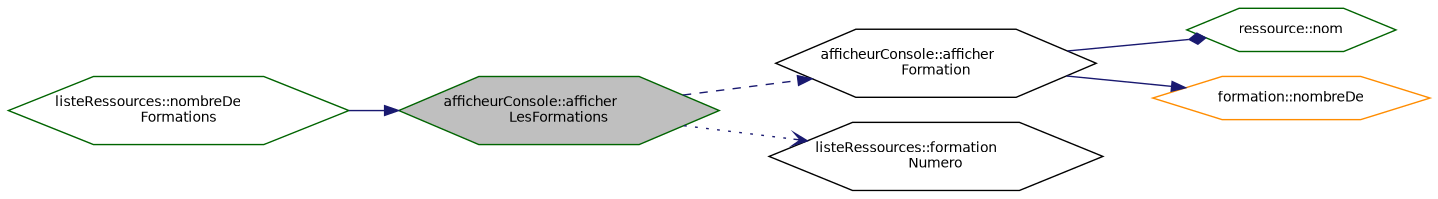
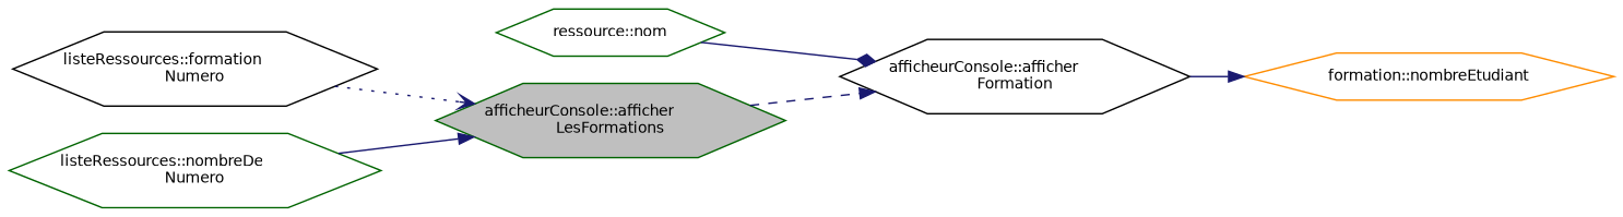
  digraph {
    rankdir=LR
    node [color=darkgreen fillcolor=white fontname=Helvetica fontsize=10 shape=hexagon style=filled]
    edge [arrowhead=normal color=midnightblue fontname=Helvetica fontsize=10 labelfontname=Helvetica labelfontsize=10 style=solid]
    n1 [fillcolor=grey75 fontcolor=black height=0.2 label="afficheurConsole::afficher\lLesFormations" width=0.4]
    n2 [color=black height=0.2 label="afficheurConsole::afficher\lFormation" width=0.4]
    n3 [color=black height=0.2 label="listeRessources::formation\lNumero" width=0.4]
-   n4 [height=0.2 label="listeRessources::nombreDe\lFormations" width=0.4]
+   n4 [height=0.2 label="listeRessources::nombreDe\lNumero" width=0.4]
    n5 [height=0.2 label="ressource::nom" width=0.4]
-   n6 [color=darkorange height=0.2 label="formation::nombreDe" width=0.4]
+   n6 [color=darkorange height=0.2 label="formation::nombreEtudiant" width=0.4]
    n1 -> n2 [style=dashed]
-   n1 -> n3 [arrowhead=vee style=dotted]
-   n2 -> n5 [arrowhead=diamond]
+   n3 -> n1 [arrowhead=vee style=dotted]
+   n5 -> n2 [arrowhead=diamond]
    n2 -> n6
    n4 -> n1
  }
